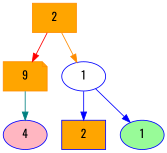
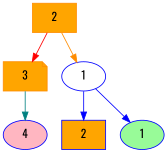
  digraph {
    fontname=Oswald
    node [style=filled fillcolor=orange color=blue shape=ellipse fontname=Oswald]
    edge [color=blue fontname=Oswald]
    n1 [label=2 color=darkorange shape=box]
-   n2 [label=9 color=darkorange shape=note]
+   n2 [label=3 color=darkorange shape=note]
    n3 [label=1 fillcolor=white]
    n4 [label=4 fillcolor=lightpink]
    n5 [label=2 shape=box]
    n6 [label=1 fillcolor=palegreen]
    n1 -> n2 [color=red]
    n1 -> n3 [color=darkorange]
    n2 -> n4 [color=teal]
    n3 -> n5
    n3 -> n6
  }
